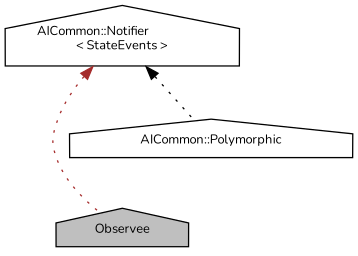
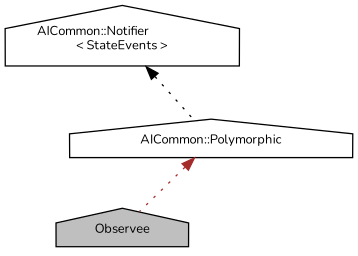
  digraph {
    fontname=Nunito
    node [color=black fillcolor=white fontname=Nunito fontsize=10 shape=house style=filled]
    edge [dir=back fontname=Nunito fontsize=10 labelfontname=Helvetica labelfontsize=10 style=dotted]
    n1 [fillcolor=grey75 fontcolor=black height=0.2 label=Observee width=0.4]
    n2 [height=0.2 label="AICommon::Notifier\l\< StateEvents \>" width=0.4]
    n3 [height=0.2 label="AICommon::Polymorphic" width=0.4]
-   n2 -> n1 [color=brown]
+   n3 -> n1 [color=brown]
    n2 -> n3 [color=black]
  }
